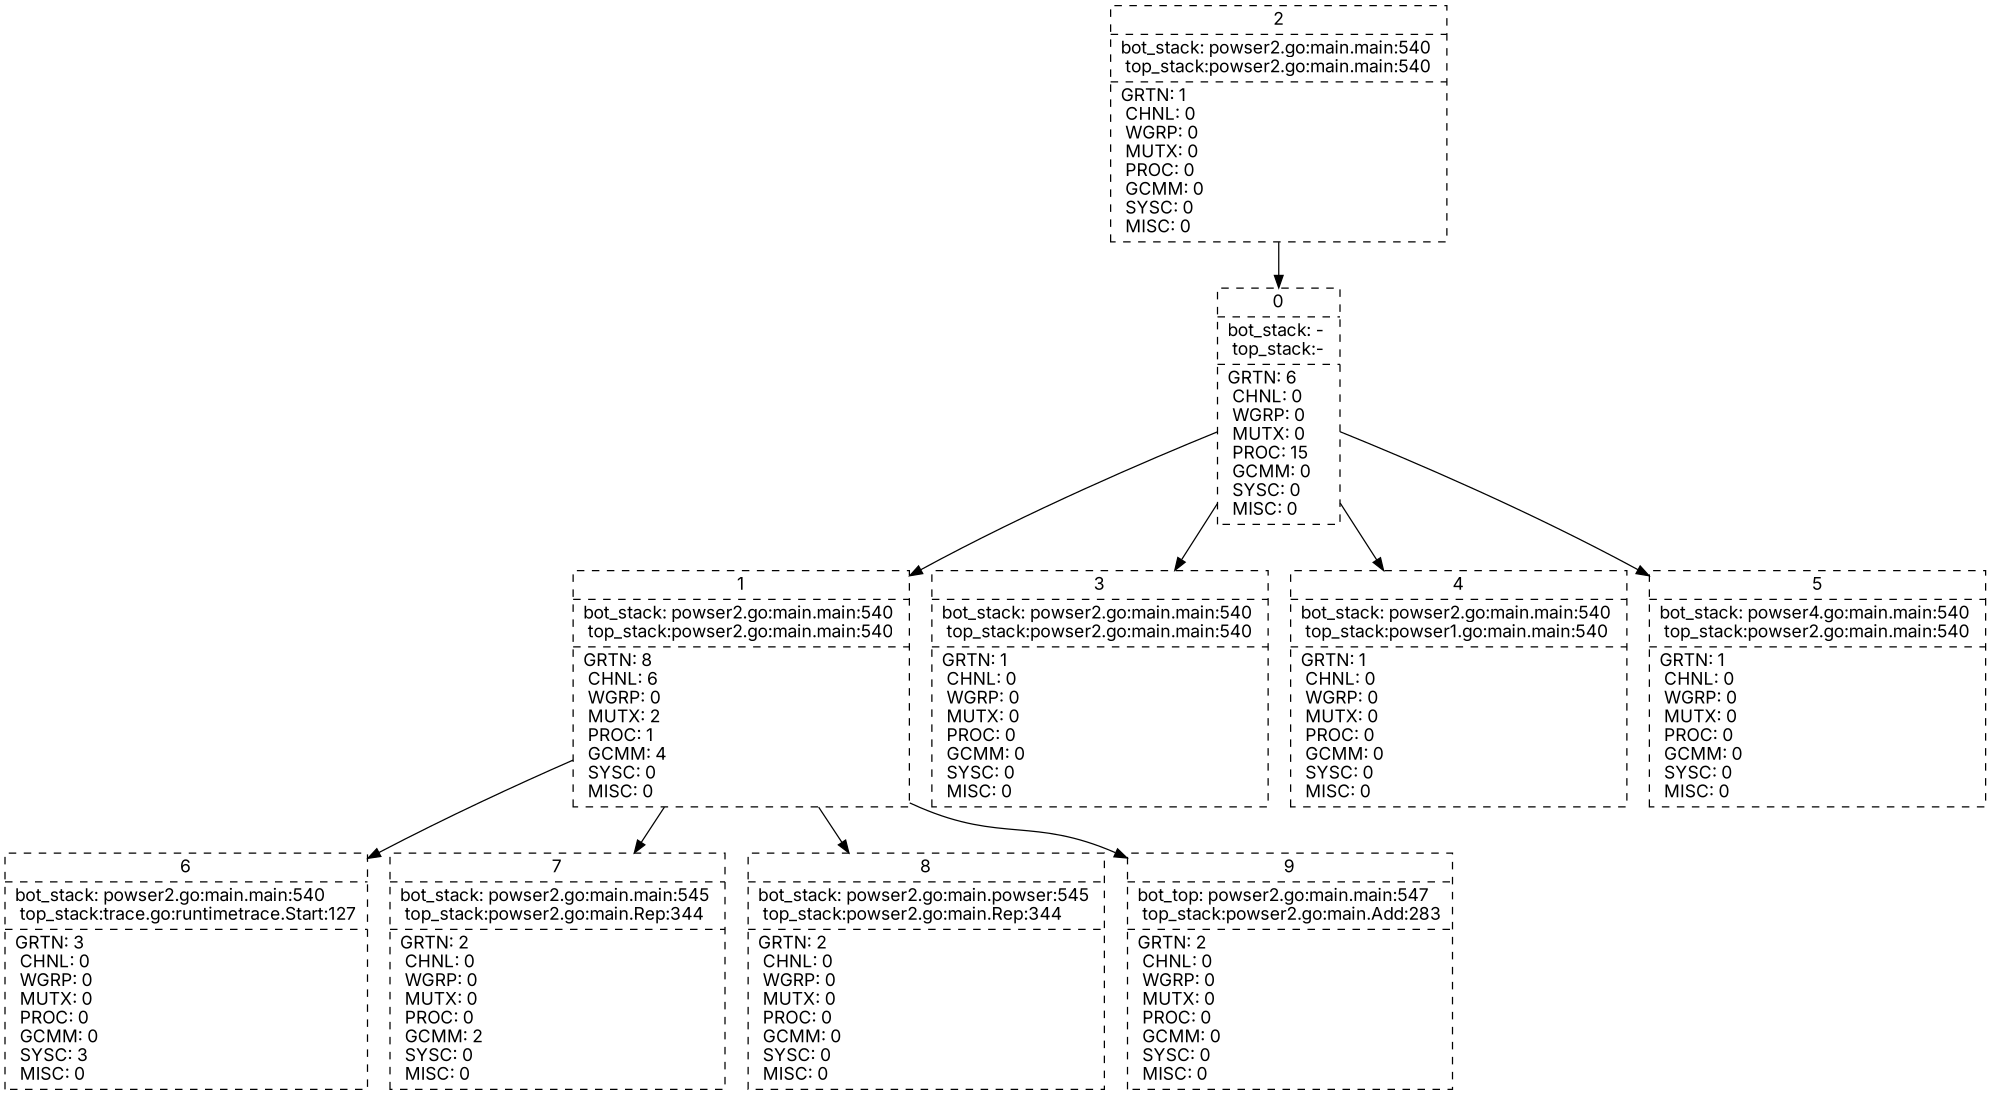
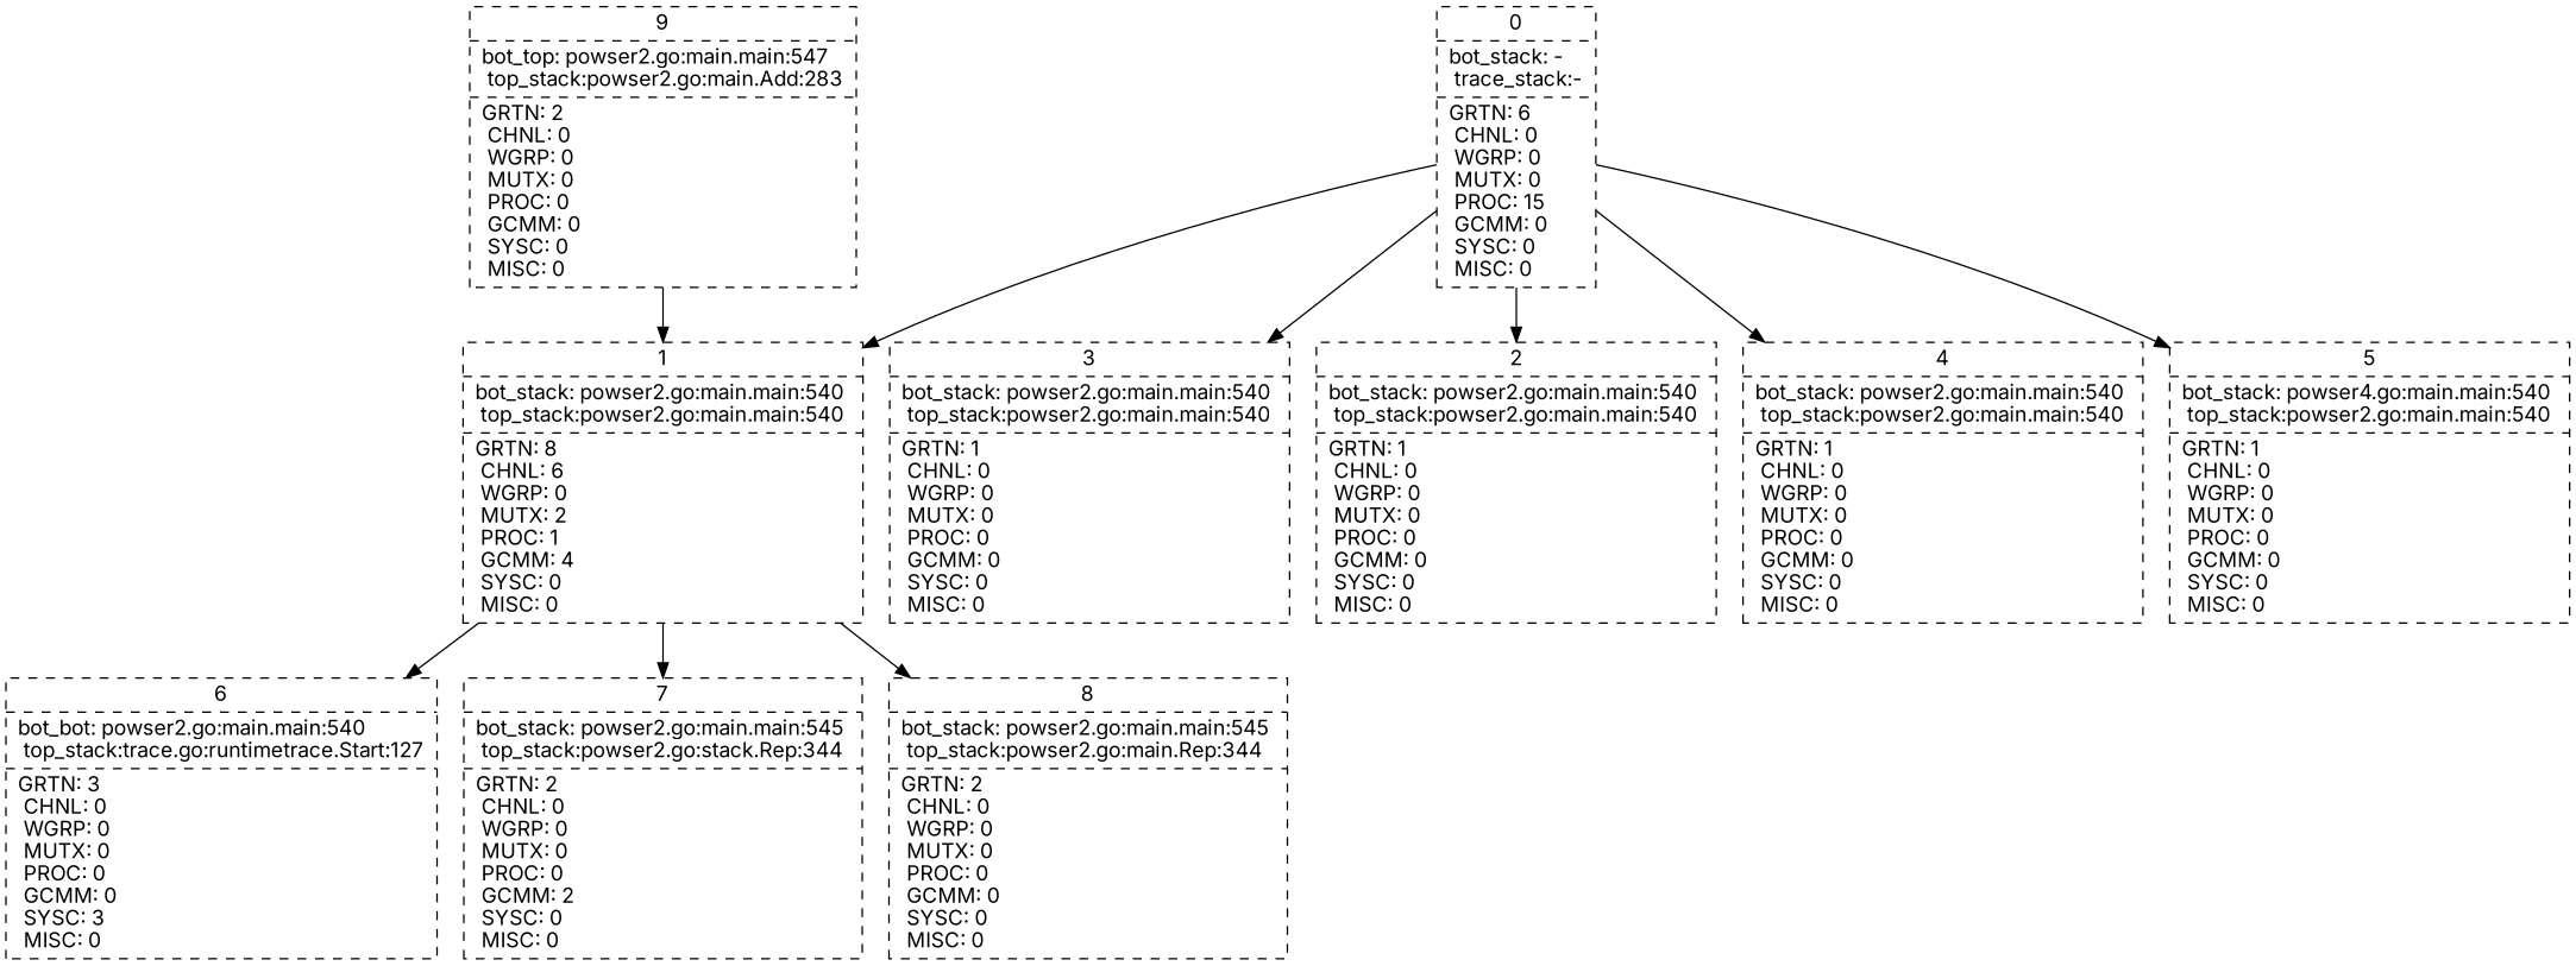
  digraph {
    fontname=Inter
    node [fillcolor=gray95 fontname=Inter shape=record style=dashed]
    edge [fontname=Inter]
-   n1 [label="{0 | bot_stack: - \l top_stack:-\l | GRTN:  6 \l CHNL:  0 \l WGRP:  0 \l MUTX:  0 \l PROC:  15 \l GCMM:  0 \l SYSC:  0 \l MISC:  0 \l }"]
+   n1 [label="{0 | bot_stack: - \l trace_stack:-\l | GRTN:  6 \l CHNL:  0 \l WGRP:  0 \l MUTX:  0 \l PROC:  15 \l GCMM:  0 \l SYSC:  0 \l MISC:  0 \l }"]
    n2 [label="{1 | bot_stack: powser2.go:main.main:540 \l top_stack:powser2.go:main.main:540\l | GRTN:  8 \l CHNL:  6 \l WGRP:  0 \l MUTX:  2 \l PROC:  1 \l GCMM:  4 \l SYSC:  0 \l MISC:  0 \l }"]
    n3 [label="{3 | bot_stack: powser2.go:main.main:540 \l top_stack:powser2.go:main.main:540\l | GRTN:  1 \l CHNL:  0 \l WGRP:  0 \l MUTX:  0 \l PROC:  0 \l GCMM:  0 \l SYSC:  0 \l MISC:  0 \l }"]
    n4 [label="{2 | bot_stack: powser2.go:main.main:540 \l top_stack:powser2.go:main.main:540\l | GRTN:  1 \l CHNL:  0 \l WGRP:  0 \l MUTX:  0 \l PROC:  0 \l GCMM:  0 \l SYSC:  0 \l MISC:  0 \l }"]
-   n5 [label="{4 | bot_stack: powser2.go:main.main:540 \l top_stack:powser1.go:main.main:540\l | GRTN:  1 \l CHNL:  0 \l WGRP:  0 \l MUTX:  0 \l PROC:  0 \l GCMM:  0 \l SYSC:  0 \l MISC:  0 \l }"]
+   n5 [label="{4 | bot_stack: powser2.go:main.main:540 \l top_stack:powser2.go:main.main:540\l | GRTN:  1 \l CHNL:  0 \l WGRP:  0 \l MUTX:  0 \l PROC:  0 \l GCMM:  0 \l SYSC:  0 \l MISC:  0 \l }"]
    n6 [label="{5 | bot_stack: powser4.go:main.main:540 \l top_stack:powser2.go:main.main:540\l | GRTN:  1 \l CHNL:  0 \l WGRP:  0 \l MUTX:  0 \l PROC:  0 \l GCMM:  0 \l SYSC:  0 \l MISC:  0 \l }"]
-   n7 [label="{6 | bot_stack: powser2.go:main.main:540 \l top_stack:trace.go:runtime\trace.Start:127\l | GRTN:  3 \l CHNL:  0 \l WGRP:  0 \l MUTX:  0 \l PROC:  0 \l GCMM:  0 \l SYSC:  3 \l MISC:  0 \l }"]
-   n8 [label="{7 | bot_stack: powser2.go:main.main:545 \l top_stack:powser2.go:main.Rep:344\l | GRTN:  2 \l CHNL:  0 \l WGRP:  0 \l MUTX:  0 \l PROC:  0 \l GCMM:  2 \l SYSC:  0 \l MISC:  0 \l }"]
-   n9 [label="{8 | bot_stack: powser2.go:main.powser:545 \l top_stack:powser2.go:main.Rep:344\l | GRTN:  2 \l CHNL:  0 \l WGRP:  0 \l MUTX:  0 \l PROC:  0 \l GCMM:  0 \l SYSC:  0 \l MISC:  0 \l }"]
+   n7 [label="{6 | bot_bot: powser2.go:main.main:540 \l top_stack:trace.go:runtime\trace.Start:127\l | GRTN:  3 \l CHNL:  0 \l WGRP:  0 \l MUTX:  0 \l PROC:  0 \l GCMM:  0 \l SYSC:  3 \l MISC:  0 \l }"]
+   n8 [label="{7 | bot_stack: powser2.go:main.main:545 \l top_stack:powser2.go:stack.Rep:344\l | GRTN:  2 \l CHNL:  0 \l WGRP:  0 \l MUTX:  0 \l PROC:  0 \l GCMM:  2 \l SYSC:  0 \l MISC:  0 \l }"]
+   n9 [label="{8 | bot_stack: powser2.go:main.main:545 \l top_stack:powser2.go:main.Rep:344\l | GRTN:  2 \l CHNL:  0 \l WGRP:  0 \l MUTX:  0 \l PROC:  0 \l GCMM:  0 \l SYSC:  0 \l MISC:  0 \l }"]
    n10 [label="{9 | bot_top: powser2.go:main.main:547 \l top_stack:powser2.go:main.Add:283\l | GRTN:  2 \l CHNL:  0 \l WGRP:  0 \l MUTX:  0 \l PROC:  0 \l GCMM:  0 \l SYSC:  0 \l MISC:  0 \l }"]
    n1 -> n2
    n1 -> n3
-   n4 -> n1
+   n1 -> n4
    n1 -> n5
    n1 -> n6
    n2 -> n7
    n2 -> n8
    n2 -> n9
-   n2 -> n10
+   n10 -> n2
  }
